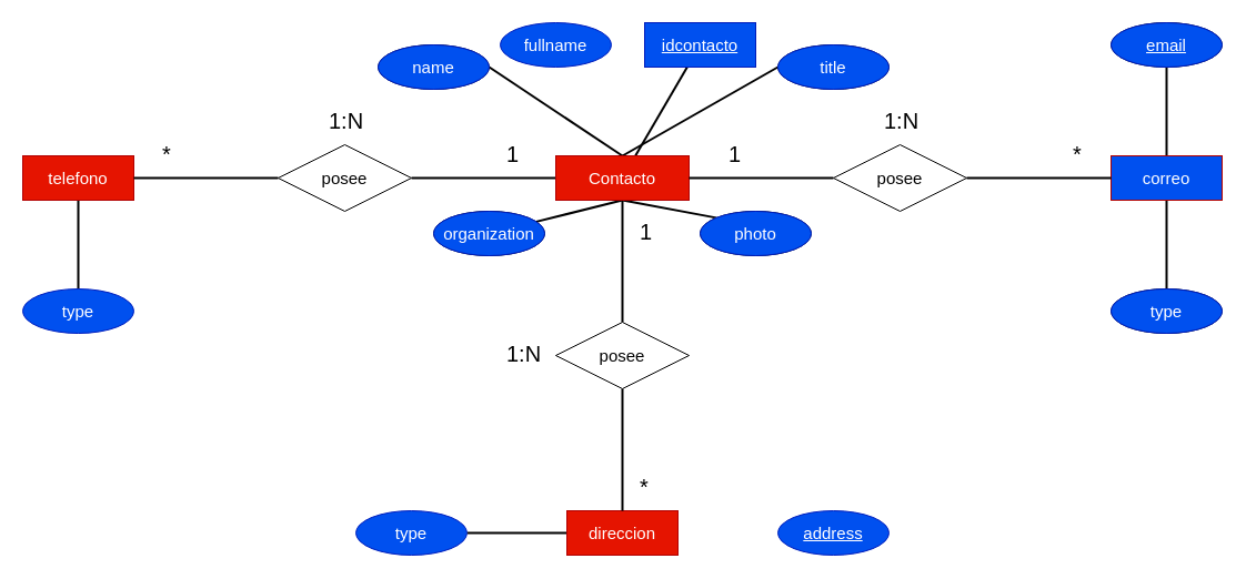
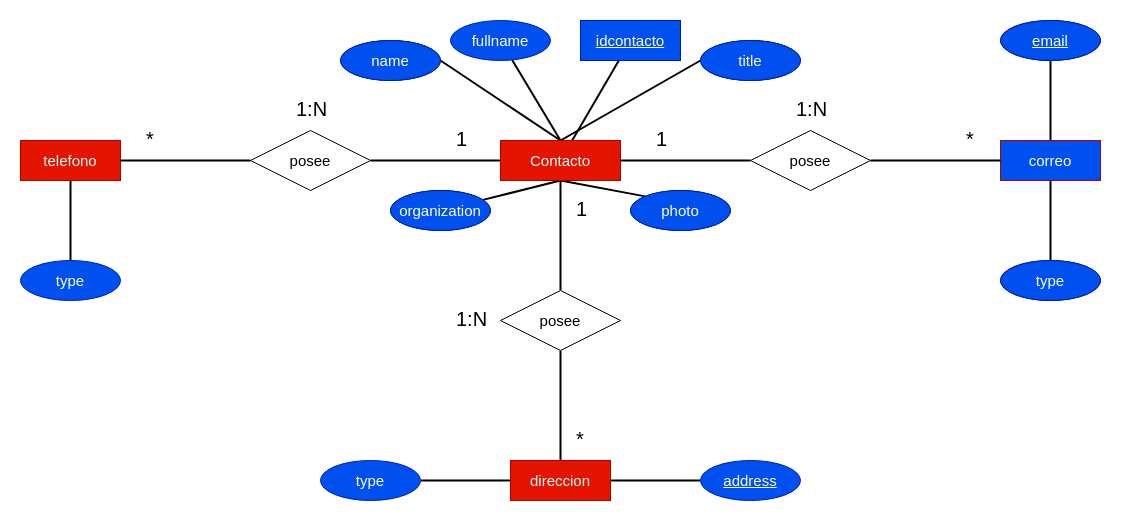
  <mxCell id="0" />
  <mxCell id="1" parent="0" />
  <mxCell id="2" style="rounded=0;orthogonalLoop=1;jettySize=auto;html=1;strokeColor=#000000;strokeWidth=2;endArrow=none;endFill=0;fontSize=15;" parent="1" source="10" target="51" edge="1"><mxGeometry relative="1" as="geometry"><mxPoint x="560" y="10" as="targetPoint" /></mxGeometry></mxCell>
+ <mxCell id="3" style="edgeStyle=none;rounded=0;orthogonalLoop=1;jettySize=auto;html=1;exitX=0.5;exitY=0;exitDx=0;exitDy=0;endArrow=none;endFill=0;strokeColor=#000000;strokeWidth=2;fontSize=15;" parent="1" source="10" target="25" edge="1"><mxGeometry relative="1" as="geometry" /></mxCell>
  <mxCell id="4" style="edgeStyle=none;rounded=0;orthogonalLoop=1;jettySize=auto;html=1;exitX=0.5;exitY=0;exitDx=0;exitDy=0;entryX=0;entryY=0.5;entryDx=0;entryDy=0;endArrow=none;endFill=0;strokeColor=#000000;strokeWidth=2;fontSize=15;" parent="1" source="10" target="28" edge="1"><mxGeometry relative="1" as="geometry" /></mxCell>
  <mxCell id="5" style="edgeStyle=none;rounded=0;orthogonalLoop=1;jettySize=auto;html=1;exitX=0.5;exitY=0;exitDx=0;exitDy=0;entryX=1;entryY=0.5;entryDx=0;entryDy=0;endArrow=none;endFill=0;strokeColor=#000000;strokeWidth=2;fontSize=15;" parent="1" source="10" target="24" edge="1"><mxGeometry relative="1" as="geometry" /></mxCell>
  <mxCell id="6" style="edgeStyle=none;rounded=0;orthogonalLoop=1;jettySize=auto;html=1;exitX=0.5;exitY=1;exitDx=0;exitDy=0;endArrow=none;endFill=0;strokeColor=#000000;strokeWidth=2;fontSize=15;" parent="1" source="10" target="27" edge="1"><mxGeometry relative="1" as="geometry" /></mxCell>
  <mxCell id="7" style="edgeStyle=none;rounded=0;orthogonalLoop=1;jettySize=auto;html=1;exitX=0.5;exitY=1;exitDx=0;exitDy=0;entryX=0;entryY=0;entryDx=0;entryDy=0;endArrow=none;endFill=0;strokeColor=#000000;strokeWidth=2;fontSize=15;" parent="1" source="10" target="26" edge="1"><mxGeometry relative="1" as="geometry" /></mxCell>
  <mxCell id="8" style="edgeStyle=none;rounded=0;orthogonalLoop=1;jettySize=auto;html=1;exitX=0;exitY=0.5;exitDx=0;exitDy=0;entryX=1;entryY=0.5;entryDx=0;entryDy=0;endArrow=none;endFill=0;strokeColor=#000000;strokeWidth=2;fontSize=15;" parent="1" source="10" target="30" edge="1"><mxGeometry relative="1" as="geometry" /></mxCell>
  <mxCell id="9" style="edgeStyle=none;rounded=0;orthogonalLoop=1;jettySize=auto;html=1;exitX=0.5;exitY=1;exitDx=0;exitDy=0;endArrow=none;endFill=0;strokeColor=#000000;strokeWidth=2;fontSize=15;" parent="1" source="10" target="35" edge="1"><mxGeometry relative="1" as="geometry" /></mxCell>
  <mxCell id="10" value="Contacto" style="whiteSpace=wrap;html=1;align=center;fontSize=15;fillColor=#e51400;strokeColor=#B20000;fontColor=#ffffff;" parent="1" vertex="1"><mxGeometry x="500" y="140" width="120" height="40" as="geometry" /></mxCell>
  <mxCell id="11" style="edgeStyle=none;rounded=0;orthogonalLoop=1;jettySize=auto;html=1;exitX=0.5;exitY=1;exitDx=0;exitDy=0;endArrow=none;endFill=0;strokeColor=#000000;strokeWidth=2;fontSize=15;" parent="1" source="12" target="21" edge="1"><mxGeometry relative="1" as="geometry" /></mxCell>
  <mxCell id="12" value="telefono" style="whiteSpace=wrap;html=1;align=center;fontSize=15;fillColor=#e51400;strokeColor=#B20000;fontColor=#ffffff;" parent="1" vertex="1"><mxGeometry x="20" y="140" width="100" height="40" as="geometry" /></mxCell>
+ <mxCell id="13" style="edgeStyle=none;rounded=0;orthogonalLoop=1;jettySize=auto;html=1;exitX=1;exitY=0.5;exitDx=0;exitDy=0;entryX=0;entryY=0.5;entryDx=0;entryDy=0;endArrow=none;endFill=0;strokeColor=#000000;strokeWidth=2;fontSize=15;" parent="1" source="15" target="20" edge="1"><mxGeometry relative="1" as="geometry" /></mxCell>
  <mxCell id="14" style="edgeStyle=none;rounded=0;orthogonalLoop=1;jettySize=auto;html=1;exitX=0;exitY=0.5;exitDx=0;exitDy=0;entryX=1;entryY=0.5;entryDx=0;entryDy=0;endArrow=none;endFill=0;strokeColor=#000000;strokeWidth=2;fontSize=15;" parent="1" source="15" target="22" edge="1"><mxGeometry relative="1" as="geometry" /></mxCell>
  <mxCell id="15" value="direccion" style="whiteSpace=wrap;html=1;align=center;fontSize=15;fillColor=#e51400;strokeColor=#B20000;fontColor=#ffffff;" parent="1" vertex="1"><mxGeometry x="510" y="460" width="100" height="40" as="geometry" /></mxCell>
  <mxCell id="16" style="edgeStyle=none;rounded=0;orthogonalLoop=1;jettySize=auto;html=1;exitX=0.5;exitY=0;exitDx=0;exitDy=0;entryX=0.5;entryY=1;entryDx=0;entryDy=0;endArrow=none;endFill=0;strokeColor=#000000;strokeWidth=2;fontSize=15;" parent="1" source="18" target="19" edge="1"><mxGeometry relative="1" as="geometry" /></mxCell>
  <mxCell id="17" style="edgeStyle=none;rounded=0;orthogonalLoop=1;jettySize=auto;html=1;exitX=0.5;exitY=1;exitDx=0;exitDy=0;endArrow=none;endFill=0;strokeColor=#000000;strokeWidth=2;fontSize=15;" parent="1" source="18" target="23" edge="1"><mxGeometry relative="1" as="geometry" /></mxCell>
  <mxCell id="18" value="correo" style="whiteSpace=wrap;html=1;align=center;fontSize=15;fillColor=#0050ef;strokeColor=#B20000;fontColor=#ffffff;" parent="1" vertex="1"><mxGeometry x="1000" y="140" width="100" height="40" as="geometry" /></mxCell>
  <mxCell id="19" value="email" style="ellipse;whiteSpace=wrap;html=1;align=center;fontStyle=4;fontSize=15;" parent="1" vertex="1"><mxGeometry x="1000" y="20" width="100" height="40" as="geometry" /></mxCell>
  <mxCell id="20" value="address" style="ellipse;whiteSpace=wrap;html=1;align=center;fontStyle=4;fontSize=15;fillColor=#0050ef;strokeColor=#001DBC;fontColor=#ffffff;" parent="1" vertex="1"><mxGeometry x="700" y="460" width="100" height="40" as="geometry" /></mxCell>
  <mxCell id="21" value="type" style="ellipse;whiteSpace=wrap;html=1;align=center;fontSize=15;fillColor=#0050ef;strokeColor=#001DBC;fontColor=#ffffff;" parent="1" vertex="1"><mxGeometry x="20" y="260" width="100" height="40" as="geometry" /></mxCell>
  <mxCell id="22" value="type" style="ellipse;whiteSpace=wrap;html=1;align=center;fontSize=15;fillColor=#0050ef;strokeColor=#001DBC;fontColor=#ffffff;" parent="1" vertex="1"><mxGeometry x="320" y="460" width="100" height="40" as="geometry" /></mxCell>
  <mxCell id="23" value="type" style="ellipse;whiteSpace=wrap;html=1;align=center;fontSize=15;" parent="1" vertex="1"><mxGeometry x="1000" y="260" width="100" height="40" as="geometry" /></mxCell>
  <mxCell id="24" value="name" style="ellipse;whiteSpace=wrap;html=1;align=center;fontSize=15;" parent="1" vertex="1"><mxGeometry x="340" y="40" width="100" height="40" as="geometry" /></mxCell>
  <mxCell id="25" value="fullname" style="ellipse;whiteSpace=wrap;html=1;align=center;fontSize=15;fillColor=#0050ef;strokeColor=#001DBC;fontColor=#ffffff;" parent="1" vertex="1"><mxGeometry x="450" y="20" width="100" height="40" as="geometry" /></mxCell>
  <mxCell id="26" value="photo" style="ellipse;whiteSpace=wrap;html=1;align=center;fontSize=15;" parent="1" vertex="1"><mxGeometry x="630" y="190" width="100" height="40" as="geometry" /></mxCell>
  <mxCell id="27" value="organization" style="ellipse;whiteSpace=wrap;html=1;align=center;fontSize=15;" parent="1" vertex="1"><mxGeometry x="390" y="190" width="100" height="40" as="geometry" /></mxCell>
  <mxCell id="28" value="title" style="ellipse;whiteSpace=wrap;html=1;align=center;fontSize=15;" parent="1" vertex="1"><mxGeometry x="700" y="40" width="100" height="40" as="geometry" /></mxCell>
  <mxCell id="29" style="edgeStyle=none;rounded=0;orthogonalLoop=1;jettySize=auto;html=1;exitX=0;exitY=0.5;exitDx=0;exitDy=0;endArrow=none;endFill=0;strokeColor=#000000;strokeWidth=2;fontSize=15;fontColor=#000000;" parent="1" source="30" target="12" edge="1"><mxGeometry relative="1" as="geometry" /></mxCell>
  <mxCell id="30" value="posee" style="shape=rhombus;perimeter=rhombusPerimeter;whiteSpace=wrap;html=1;align=center;fontSize=15;" parent="1" vertex="1"><mxGeometry x="250" y="130" width="120" height="60" as="geometry" /></mxCell>
  <mxCell id="31" style="edgeStyle=none;rounded=0;orthogonalLoop=1;jettySize=auto;html=1;entryX=1;entryY=0.5;entryDx=0;entryDy=0;endArrow=none;endFill=0;strokeColor=#000000;strokeWidth=2;fontSize=15;" parent="1" source="18" target="33" edge="1"><mxGeometry relative="1" as="geometry"><mxPoint x="1000" y="160" as="sourcePoint" /></mxGeometry></mxCell>
  <mxCell id="32" style="edgeStyle=none;rounded=0;orthogonalLoop=1;jettySize=auto;html=1;exitX=0;exitY=0.5;exitDx=0;exitDy=0;endArrow=none;endFill=0;strokeColor=#000000;strokeWidth=2;fontSize=15;" parent="1" source="33" target="10" edge="1"><mxGeometry relative="1" as="geometry"><mxPoint x="620" y="160" as="targetPoint" /></mxGeometry></mxCell>
  <mxCell id="33" value="posee" style="shape=rhombus;perimeter=rhombusPerimeter;whiteSpace=wrap;html=1;align=center;fontSize=15;" parent="1" vertex="1"><mxGeometry x="750" y="130" width="120" height="60" as="geometry" /></mxCell>
  <mxCell id="34" style="edgeStyle=none;rounded=0;orthogonalLoop=1;jettySize=auto;html=1;exitX=0.5;exitY=1;exitDx=0;exitDy=0;endArrow=none;endFill=0;strokeColor=#000000;strokeWidth=2;fontSize=15;" parent="1" source="35" target="15" edge="1"><mxGeometry relative="1" as="geometry" /></mxCell>
  <mxCell id="35" value="posee" style="shape=rhombus;perimeter=rhombusPerimeter;whiteSpace=wrap;html=1;align=center;fontSize=15;" parent="1" vertex="1"><mxGeometry x="500" y="290" width="120" height="60" as="geometry" /></mxCell>
  <mxCell id="36" value="*" style="text;strokeColor=none;fillColor=none;spacingLeft=4;spacingRight=4;overflow=hidden;rotatable=0;points=[[0,0.5],[1,0.5]];portConstraint=eastwest;fontSize=20;labelBackgroundColor=#FFFFFF;fontColor=#000000;" parent="1" vertex="1"><mxGeometry x="140" y="120" width="40" height="30" as="geometry" /></mxCell>
  <mxCell id="37" value="1" style="text;strokeColor=none;fillColor=none;spacingLeft=4;spacingRight=4;overflow=hidden;rotatable=0;points=[[0,0.5],[1,0.5]];portConstraint=eastwest;fontSize=20;labelBackgroundColor=#FFFFFF;fontColor=#000000;" parent="1" vertex="1"><mxGeometry x="450" y="120" width="40" height="30" as="geometry" /></mxCell>
  <mxCell id="38" value="1:N" style="text;strokeColor=none;fillColor=none;spacingLeft=4;spacingRight=4;overflow=hidden;rotatable=0;points=[[0,0.5],[1,0.5]];portConstraint=eastwest;fontSize=20;labelBackgroundColor=#FFFFFF;fontColor=#000000;" parent="1" vertex="1"><mxGeometry x="290" y="90" width="40" height="30" as="geometry" /></mxCell>
  <mxCell id="39" value="1" style="text;strokeColor=none;fillColor=none;spacingLeft=4;spacingRight=4;overflow=hidden;rotatable=0;points=[[0,0.5],[1,0.5]];portConstraint=eastwest;fontSize=20;labelBackgroundColor=#FFFFFF;fontColor=#000000;" parent="1" vertex="1"><mxGeometry x="650" y="120" width="40" height="30" as="geometry" /></mxCell>
  <mxCell id="40" value="*" style="text;strokeColor=none;fillColor=none;spacingLeft=4;spacingRight=4;overflow=hidden;rotatable=0;points=[[0,0.5],[1,0.5]];portConstraint=eastwest;fontSize=20;labelBackgroundColor=#FFFFFF;fontColor=#000000;" parent="1" vertex="1"><mxGeometry x="570" y="420" width="40" height="30" as="geometry" /></mxCell>
  <mxCell id="41" value="*" style="text;strokeColor=none;fillColor=none;spacingLeft=4;spacingRight=4;overflow=hidden;rotatable=0;points=[[0,0.5],[1,0.5]];portConstraint=eastwest;fontSize=20;labelBackgroundColor=#FFFFFF;fontColor=#000000;" parent="1" vertex="1"><mxGeometry x="960" y="120" width="40" height="30" as="geometry" /></mxCell>
  <mxCell id="42" value="1" style="text;strokeColor=none;fillColor=none;spacingLeft=4;spacingRight=4;overflow=hidden;rotatable=0;points=[[0,0.5],[1,0.5]];portConstraint=eastwest;fontSize=20;labelBackgroundColor=#FFFFFF;fontColor=#000000;" parent="1" vertex="1"><mxGeometry x="570" y="190" width="40" height="30" as="geometry" /></mxCell>
  <mxCell id="43" value="1:N" style="text;strokeColor=none;fillColor=none;spacingLeft=4;spacingRight=4;overflow=hidden;rotatable=0;points=[[0,0.5],[1,0.5]];portConstraint=eastwest;fontSize=20;labelBackgroundColor=#FFFFFF;fontColor=#000000;" parent="1" vertex="1"><mxGeometry x="790" y="90" width="40" height="30" as="geometry" /></mxCell>
  <mxCell id="44" value="1:N" style="text;strokeColor=none;fillColor=none;spacingLeft=4;spacingRight=4;overflow=hidden;rotatable=0;points=[[0,0.5],[1,0.5]];portConstraint=eastwest;fontSize=20;labelBackgroundColor=#FFFFFF;fontColor=#000000;" parent="1" vertex="1"><mxGeometry x="450" y="300" width="40" height="30" as="geometry" /></mxCell>
  <mxCell id="45" value="type" style="ellipse;whiteSpace=wrap;html=1;align=center;fontSize=15;fillColor=#0050ef;strokeColor=#001DBC;fontColor=#ffffff;" parent="1" vertex="1"><mxGeometry x="1000" y="260" width="100" height="40" as="geometry" /></mxCell>
  <mxCell id="46" value="email" style="ellipse;whiteSpace=wrap;html=1;align=center;fontStyle=4;fontSize=15;fillColor=#0050ef;strokeColor=#001DBC;fontColor=#ffffff;" parent="1" vertex="1"><mxGeometry x="1000" y="20" width="100" height="40" as="geometry" /></mxCell>
  <mxCell id="47" value="title" style="ellipse;whiteSpace=wrap;html=1;align=center;fontSize=15;fillColor=#0050ef;strokeColor=#001DBC;fontColor=#ffffff;" parent="1" vertex="1"><mxGeometry x="700" y="40" width="100" height="40" as="geometry" /></mxCell>
  <mxCell id="48" value="photo" style="ellipse;whiteSpace=wrap;html=1;align=center;fontSize=15;fillColor=#0050ef;strokeColor=#001DBC;fontColor=#ffffff;" parent="1" vertex="1"><mxGeometry x="630" y="190" width="100" height="40" as="geometry" /></mxCell>
  <mxCell id="49" value="organization" style="ellipse;whiteSpace=wrap;html=1;align=center;fontSize=15;fillColor=#0050ef;strokeColor=#001DBC;fontColor=#ffffff;" parent="1" vertex="1"><mxGeometry x="390" y="190" width="100" height="40" as="geometry" /></mxCell>
  <mxCell id="50" value="name" style="ellipse;whiteSpace=wrap;html=1;align=center;fontSize=15;fillColor=#0050ef;strokeColor=#001DBC;fontColor=#ffffff;" parent="1" vertex="1"><mxGeometry x="340" y="40" width="100" height="40" as="geometry" /></mxCell>
  <mxCell id="51" value="idcontacto" style="whiteSpace=wrap;html=1;align=center;fontStyle=4;fontSize=15;fillColor=#0050ef;strokeColor=#001DBC;fontColor=#ffffff;rounded=0;" parent="1" vertex="1"><mxGeometry x="580" y="20" width="100" height="40" as="geometry" /></mxCell>
